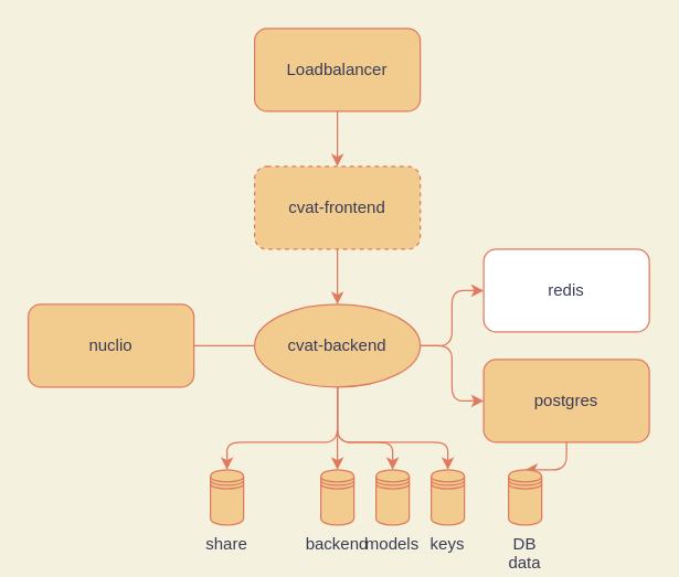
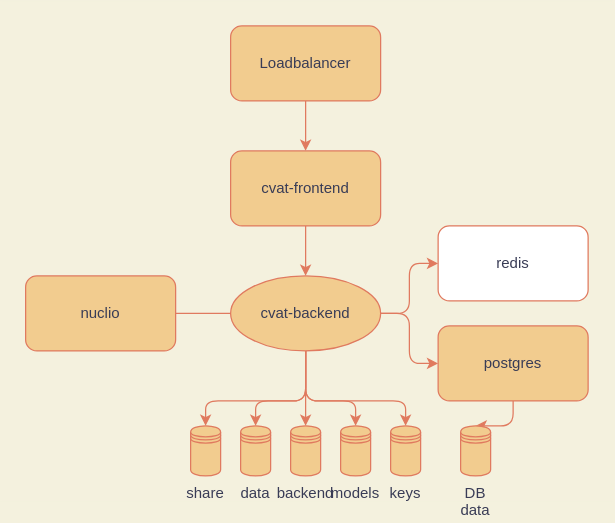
  <mxCell id="0" />
  <mxCell id="1" parent="0" />
  <mxCell id="2" style="edgeStyle=orthogonalEdgeStyle;orthogonalLoop=1;jettySize=auto;html=1;labelBackgroundColor=#F4F1DE;strokeColor=#E07A5F;fontColor=#393C56;" edge="1" parent="1" source="3" target="12"><mxGeometry relative="1" as="geometry" /></mxCell>
- <mxCell id="3" value="cvat-frontend" style="whiteSpace=wrap;html=1;fillColor=#F2CC8F;strokeColor=#E07A5F;fontColor=#393C56;rounded=1;dashed=1;" vertex="1" parent="1"><mxGeometry x="184" y="120" width="120" height="60" as="geometry" /></mxCell>
+ <mxCell id="3" value="cvat-frontend" style="whiteSpace=wrap;html=1;fillColor=#F2CC8F;strokeColor=#E07A5F;fontColor=#393C56;rounded=1;" vertex="1" parent="1"><mxGeometry x="184" y="120" width="120" height="60" as="geometry" /></mxCell>
  <mxCell id="4" style="edgeStyle=orthogonalEdgeStyle;orthogonalLoop=1;jettySize=auto;html=1;labelBackgroundColor=#F4F1DE;strokeColor=#E07A5F;fontColor=#393C56;" edge="1" parent="1" source="12" target="23"><mxGeometry relative="1" as="geometry"><Array as="points"><mxPoint x="244" y="320" /><mxPoint x="324" y="320" /></Array></mxGeometry></mxCell>
  <mxCell id="5" style="edgeStyle=orthogonalEdgeStyle;orthogonalLoop=1;jettySize=auto;html=1;labelBackgroundColor=#F4F1DE;strokeColor=#E07A5F;fontColor=#393C56;" edge="1" parent="1" source="12" target="22"><mxGeometry relative="1" as="geometry"><Array as="points"><mxPoint x="244" y="320" /><mxPoint x="284" y="320" /></Array></mxGeometry></mxCell>
  <mxCell id="6" style="edgeStyle=orthogonalEdgeStyle;orthogonalLoop=1;jettySize=auto;html=1;labelBackgroundColor=#F4F1DE;strokeColor=#E07A5F;fontColor=#393C56;" edge="1" parent="1" source="12" target="21"><mxGeometry relative="1" as="geometry" /></mxCell>
+ <mxCell id="7" style="edgeStyle=orthogonalEdgeStyle;orthogonalLoop=1;jettySize=auto;html=1;labelBackgroundColor=#F4F1DE;strokeColor=#E07A5F;fontColor=#393C56;" edge="1" parent="1" source="12" target="20"><mxGeometry relative="1" as="geometry"><Array as="points"><mxPoint x="244" y="320" /><mxPoint x="204" y="320" /></Array></mxGeometry></mxCell>
  <mxCell id="8" style="edgeStyle=orthogonalEdgeStyle;orthogonalLoop=1;jettySize=auto;html=1;labelBackgroundColor=#F4F1DE;strokeColor=#E07A5F;fontColor=#393C56;" edge="1" parent="1" source="12" target="19"><mxGeometry relative="1" as="geometry"><Array as="points"><mxPoint x="244" y="320" /><mxPoint x="164" y="320" /></Array></mxGeometry></mxCell>
  <mxCell id="9" style="edgeStyle=orthogonalEdgeStyle;orthogonalLoop=1;jettySize=auto;html=1;labelBackgroundColor=#F4F1DE;strokeColor=#E07A5F;fontColor=#393C56;endArrow=none;" edge="1" parent="1" source="12" target="18"><mxGeometry relative="1" as="geometry" /></mxCell>
  <mxCell id="10" style="edgeStyle=orthogonalEdgeStyle;orthogonalLoop=1;jettySize=auto;html=1;labelBackgroundColor=#F4F1DE;strokeColor=#E07A5F;fontColor=#393C56;" edge="1" parent="1" source="12" target="13"><mxGeometry relative="1" as="geometry" /></mxCell>
  <mxCell id="11" style="edgeStyle=orthogonalEdgeStyle;orthogonalLoop=1;jettySize=auto;html=1;labelBackgroundColor=#F4F1DE;strokeColor=#E07A5F;fontColor=#393C56;" edge="1" parent="1" source="12" target="15"><mxGeometry relative="1" as="geometry" /></mxCell>
  <mxCell id="12" value="cvat-backend" style="ellipse;whiteSpace=wrap;html=1;fillColor=#F2CC8F;strokeColor=#E07A5F;fontColor=#393C56;" vertex="1" parent="1"><mxGeometry x="184" y="220" width="120" height="60" as="geometry" /></mxCell>
  <mxCell id="13" value="redis" style="whiteSpace=wrap;html=1;fillColor=#ffffff;strokeColor=#E07A5F;fontColor=#393C56;rounded=1;" vertex="1" parent="1"><mxGeometry x="350" y="180" width="120" height="60" as="geometry" /></mxCell>
  <mxCell id="14" style="edgeStyle=orthogonalEdgeStyle;orthogonalLoop=1;jettySize=auto;html=1;labelBackgroundColor=#F4F1DE;strokeColor=#E07A5F;fontColor=#393C56;" edge="1" parent="1" source="15" target="24"><mxGeometry relative="1" as="geometry" /></mxCell>
  <mxCell id="15" value="postgres" style="whiteSpace=wrap;html=1;fillColor=#F2CC8F;strokeColor=#E07A5F;fontColor=#393C56;rounded=1;" vertex="1" parent="1"><mxGeometry x="350" y="260" width="120" height="60" as="geometry" /></mxCell>
  <mxCell id="16" style="edgeStyle=orthogonalEdgeStyle;orthogonalLoop=1;jettySize=auto;html=1;labelBackgroundColor=#F4F1DE;strokeColor=#E07A5F;fontColor=#393C56;" edge="1" parent="1" source="17" target="3"><mxGeometry relative="1" as="geometry" /></mxCell>
  <mxCell id="17" value="Loadbalancer" style="whiteSpace=wrap;html=1;fillColor=#F2CC8F;strokeColor=#E07A5F;fontColor=#393C56;rounded=1;" vertex="1" parent="1"><mxGeometry x="184" y="20" width="120" height="60" as="geometry" /></mxCell>
  <mxCell id="18" value="nuclio" style="whiteSpace=wrap;html=1;fillColor=#F2CC8F;strokeColor=#E07A5F;fontColor=#393C56;rounded=1;" vertex="1" parent="1"><mxGeometry x="20" y="220" width="120" height="60" as="geometry" /></mxCell>
  <mxCell id="19" value="share" style="shape=datastore;whiteSpace=wrap;html=1;labelPosition=center;verticalLabelPosition=bottom;align=center;verticalAlign=top;fillColor=#F2CC8F;strokeColor=#E07A5F;fontColor=#393C56;rounded=1;" vertex="1" parent="1"><mxGeometry x="152" y="340" width="24" height="40" as="geometry" /></mxCell>
+ <mxCell id="20" value="data" style="shape=datastore;whiteSpace=wrap;html=1;labelPosition=center;verticalLabelPosition=bottom;align=center;verticalAlign=top;fillColor=#F2CC8F;strokeColor=#E07A5F;fontColor=#393C56;rounded=1;" vertex="1" parent="1"><mxGeometry x="192" y="340" width="24" height="40" as="geometry" /></mxCell>
  <mxCell id="21" value="backend" style="shape=datastore;whiteSpace=wrap;html=1;labelPosition=center;verticalLabelPosition=bottom;align=center;verticalAlign=top;fillColor=#F2CC8F;strokeColor=#E07A5F;fontColor=#393C56;rounded=1;" vertex="1" parent="1"><mxGeometry x="232" y="340" width="24" height="40" as="geometry" /></mxCell>
  <mxCell id="22" value="models" style="shape=datastore;whiteSpace=wrap;html=1;labelPosition=center;verticalLabelPosition=bottom;align=center;verticalAlign=top;fillColor=#F2CC8F;strokeColor=#E07A5F;fontColor=#393C56;rounded=1;" vertex="1" parent="1"><mxGeometry x="272" y="340" width="24" height="40" as="geometry" /></mxCell>
  <mxCell id="23" value="keys" style="shape=datastore;whiteSpace=wrap;html=1;labelPosition=center;verticalLabelPosition=bottom;align=center;verticalAlign=top;fillColor=#F2CC8F;strokeColor=#E07A5F;fontColor=#393C56;rounded=1;" vertex="1" parent="1"><mxGeometry x="312" y="340" width="24" height="40" as="geometry" /></mxCell>
  <mxCell id="24" value="DB data" style="shape=datastore;whiteSpace=wrap;html=1;labelPosition=center;verticalLabelPosition=bottom;align=center;verticalAlign=top;fillColor=#F2CC8F;strokeColor=#E07A5F;fontColor=#393C56;rounded=1;" vertex="1" parent="1"><mxGeometry x="368" y="340" width="24" height="40" as="geometry" /></mxCell>
